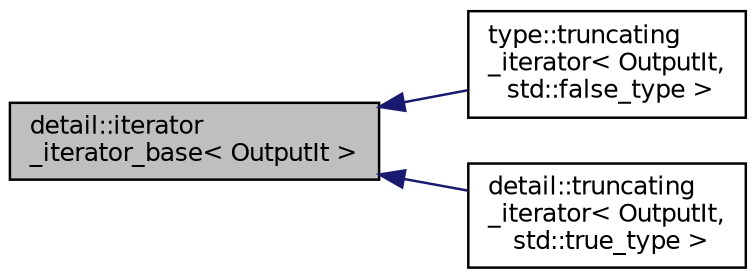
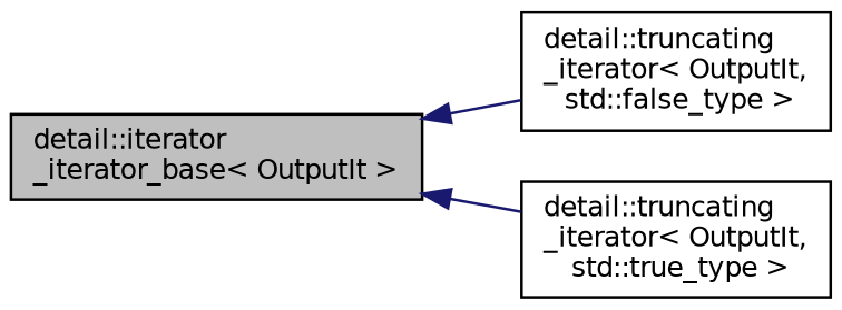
  digraph {
    rankdir=LR
    node [color=black fillcolor=white fontname=Helvetica fontsize=10 shape=record style=filled]
    edge [color=midnightblue dir=back fontname=Helvetica fontsize=10 labelfontname=Helvetica labelfontsize=10 style=solid]
    n1 [fillcolor=grey75 fontcolor=black height=0.2 label="detail::iterator\l_iterator_base\< OutputIt \>" width=0.4]
-   n2 [height=0.2 label="type::truncating\l_iterator\< OutputIt,\l std::false_type \>" width=0.4]
+   n2 [height=0.2 label="detail::truncating\l_iterator\< OutputIt,\l std::false_type \>" width=0.4]
    n3 [height=0.2 label="detail::truncating\l_iterator\< OutputIt,\l std::true_type \>" width=0.4]
    n1 -> n2
    n1 -> n3
  }
